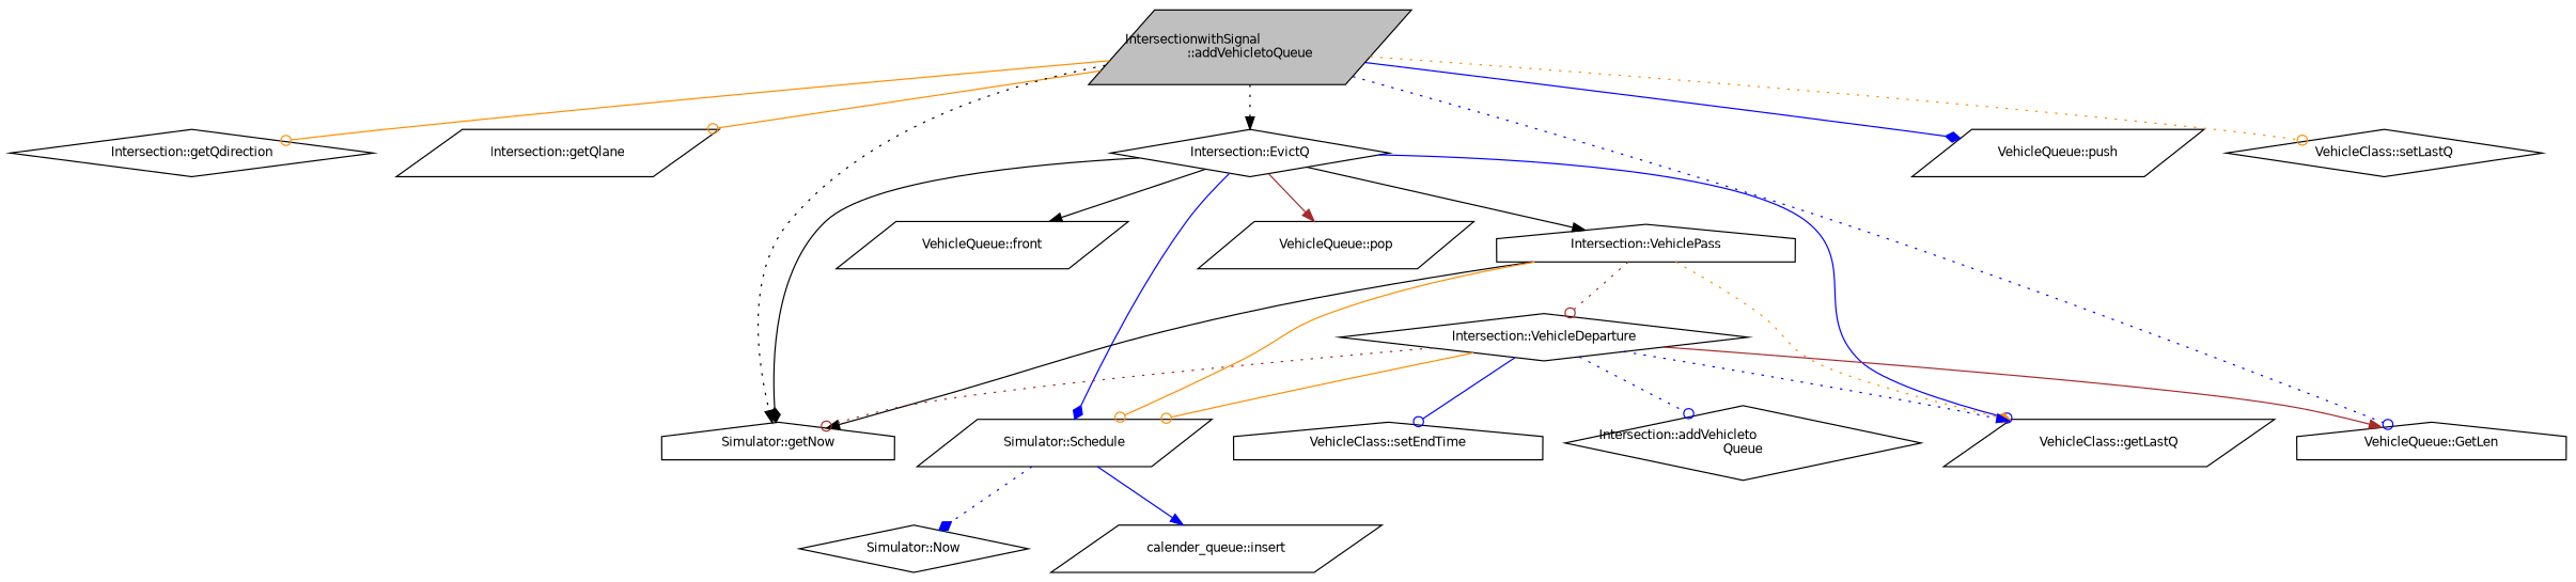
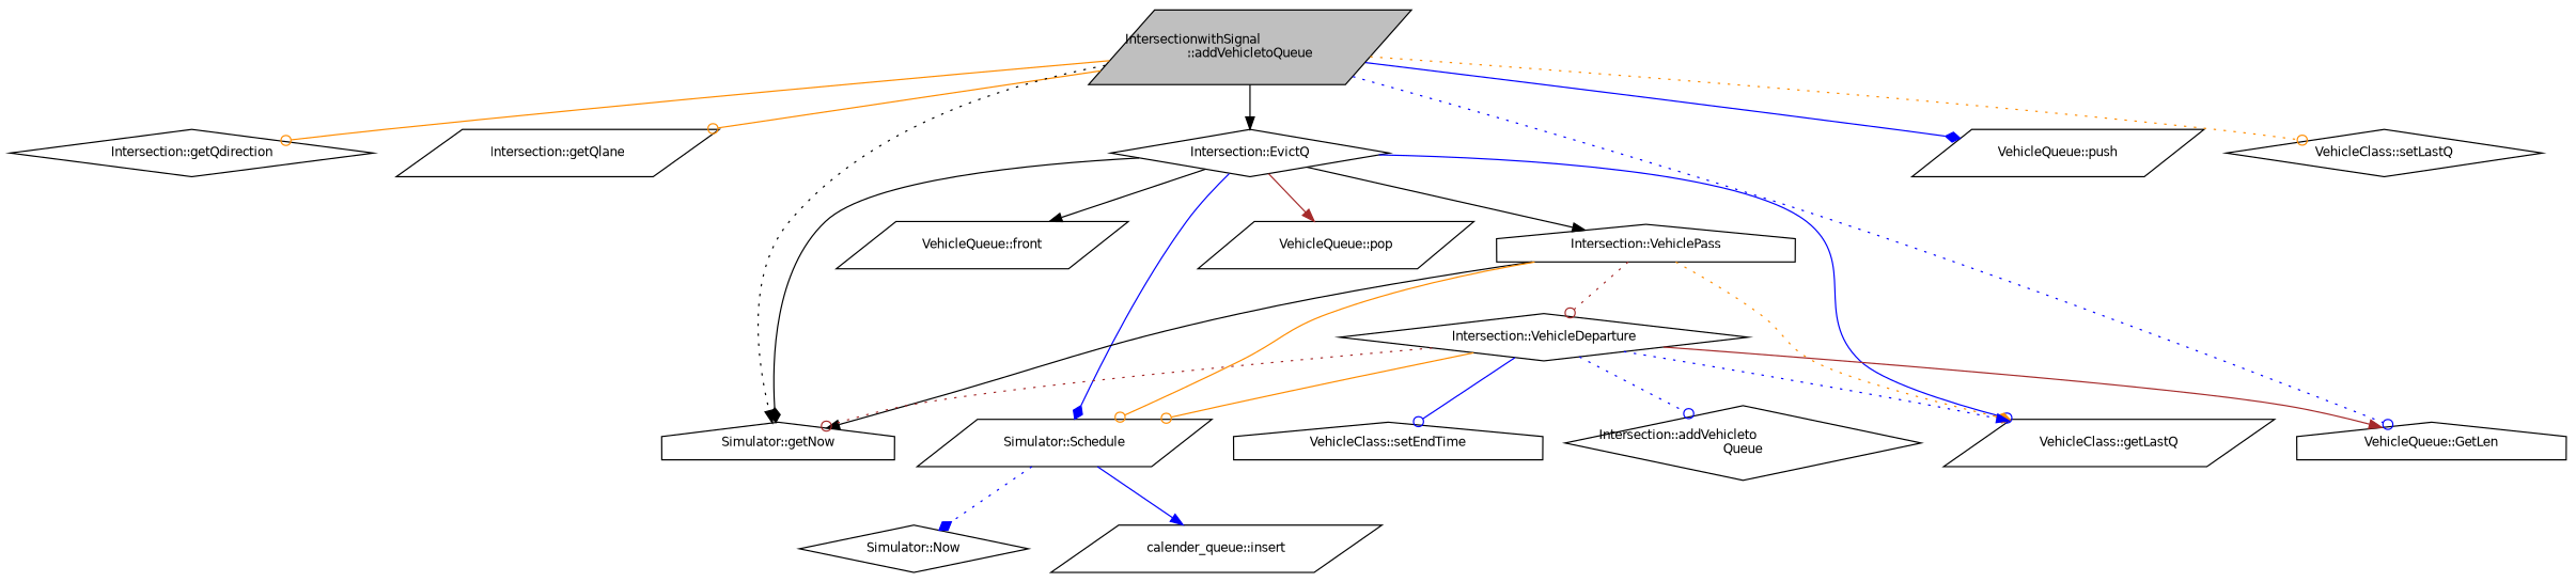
  digraph {
    rankdir=TB
    node [color=black fillcolor=white fontname=Helvetica fontsize=10 shape=parallelogram style=filled]
    edge [arrowhead=odot color=blue fontname=Helvetica fontsize=10 labelfontname=Helvetica labelfontsize=10 style=solid]
    n1 [fillcolor=grey75 fontcolor=black height=0.2 label="IntersectionwithSignal\l::addVehicletoQueue" width=0.4]
    n2 [height=0.2 label="Intersection::getQdirection" shape=diamond width=0.4]
    n3 [height=0.2 label="Intersection::getQlane" width=0.4]
    n4 [height=0.2 label="Simulator::getNow" shape=house width=0.4]
    n5 [height=0.2 label="VehicleQueue::push" width=0.4]
    n6 [height=0.2 label="VehicleClass::setLastQ" shape=diamond width=0.4]
    n7 [height=0.2 label="VehicleQueue::GetLen" shape=house width=0.4]
    n8 [height=0.2 label="Intersection::EvictQ" shape=diamond width=0.4]
    n9 [height=0.2 label="VehicleQueue::front" width=0.4]
    n10 [height=0.2 label="Simulator::Schedule" width=0.4]
    n11 [height=0.2 label="Intersection::VehiclePass" shape=house width=0.4]
    n12 [height=0.2 label="VehicleClass::getLastQ" width=0.4]
    n13 [height=0.2 label="VehicleQueue::pop" width=0.4]
    n14 [height=0.2 label="Simulator::Now" shape=diamond width=0.4]
    n15 [height=0.2 label="calender_queue::insert" width=0.4]
    n16 [height=0.2 label="Intersection::VehicleDeparture" shape=diamond width=0.4]
    n17 [height=0.2 label="VehicleClass::setEndTime" shape=house width=0.4]
    n18 [height=0.2 label="Intersection::addVehicleto\lQueue" shape=diamond width=0.4]
    n1 -> n2 [color=darkorange]
    n1 -> n3 [color=darkorange]
    n1 -> n4 [arrowhead=normal color=black style=dotted]
    n1 -> n5 [arrowhead=diamond]
    n1 -> n6 [color=darkorange style=dotted]
    n1 -> n7 [style=dotted]
-   n1 -> n8 [arrowhead=normal color=black style=dotted]
+   n1 -> n8 [arrowhead=normal color=black]
    n8 -> n4 [arrowhead=diamond color=black]
    n8 -> n9 [arrowhead=normal color=black]
    n8 -> n10 [arrowhead=diamond]
    n8 -> n11 [arrowhead=normal color=black]
    n8 -> n12
    n8 -> n13 [arrowhead=normal color=brown]
    n10 -> n14 [arrowhead=diamond style=dotted]
    n10 -> n15 [arrowhead=normal]
    n11 -> n4 [arrowhead=normal color=black]
    n11 -> n10 [color=darkorange]
    n11 -> n12 [arrowhead=diamond color=darkorange style=dotted]
    n11 -> n16 [color=brown style=dotted]
    n16 -> n4 [color=brown style=dotted]
    n16 -> n7 [arrowhead=normal color=brown]
    n16 -> n10 [color=darkorange]
    n16 -> n12 [arrowhead=normal style=dotted]
    n16 -> n17
    n16 -> n18 [style=dotted]
  }
